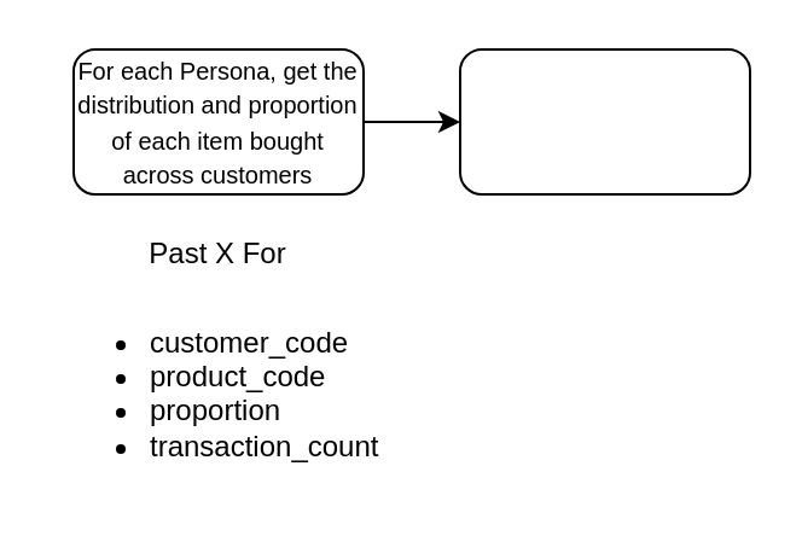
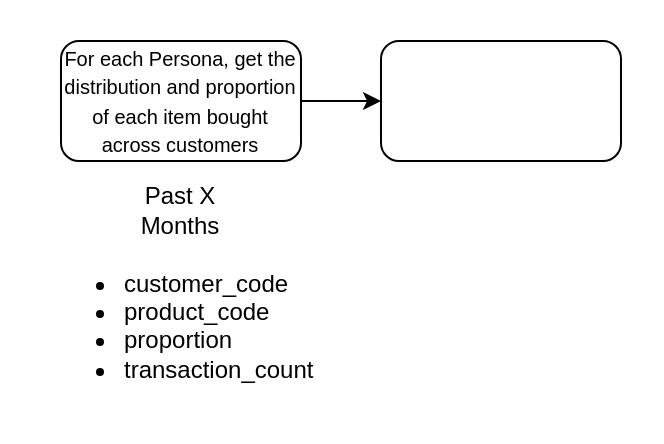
  <mxCell id="0" />
  <mxCell id="1" parent="0" />
  <mxCell id="2" style="edgeStyle=orthogonalEdgeStyle;rounded=0;orthogonalLoop=1;jettySize=auto;html=1;exitX=1;exitY=0.5;exitDx=0;exitDy=0;" edge="1" parent="1" source="3" target="4"><mxGeometry relative="1" as="geometry"><mxPoint x="180" y="50" as="targetPoint" /></mxGeometry></mxCell>
  <mxCell id="3" value="&lt;font style=&quot;font-size: 10px;&quot;&gt;For each Persona, get the distribution and proportion of each item bought across customers&lt;/font&gt;" style="rounded=1;whiteSpace=wrap;html=1;" vertex="1" parent="1"><mxGeometry x="30" y="20" width="120" height="60" as="geometry" /></mxCell>
  <mxCell id="4" value="" style="rounded=1;whiteSpace=wrap;html=1;" vertex="1" parent="1"><mxGeometry x="190" y="20" width="120" height="60" as="geometry" /></mxCell>
- <mxCell id="5" value="Past X For" style="text;html=1;strokeColor=none;fillColor=none;align=center;verticalAlign=middle;whiteSpace=wrap;rounded=0;" vertex="1" parent="1"><mxGeometry x="60" y="90" width="60" height="30" as="geometry" /></mxCell>
+ <mxCell id="5" value="Past X Months" style="text;html=1;strokeColor=none;fillColor=none;align=center;verticalAlign=middle;whiteSpace=wrap;rounded=0;" vertex="1" parent="1"><mxGeometry x="60" y="90" width="60" height="30" as="geometry" /></mxCell>
  <mxCell id="6" value="&lt;ul style=&quot;&quot;&gt;&lt;li&gt;customer_code&lt;/li&gt;&lt;li&gt;product_code&lt;/li&gt;&lt;li&gt;proportion&lt;/li&gt;&lt;li&gt;transaction_count&lt;/li&gt;&lt;/ul&gt;" style="text;strokeColor=none;fillColor=none;html=1;whiteSpace=wrap;verticalAlign=middle;overflow=hidden;" vertex="1" parent="1"><mxGeometry x="20" y="120" width="140" height="80" as="geometry" /></mxCell>
